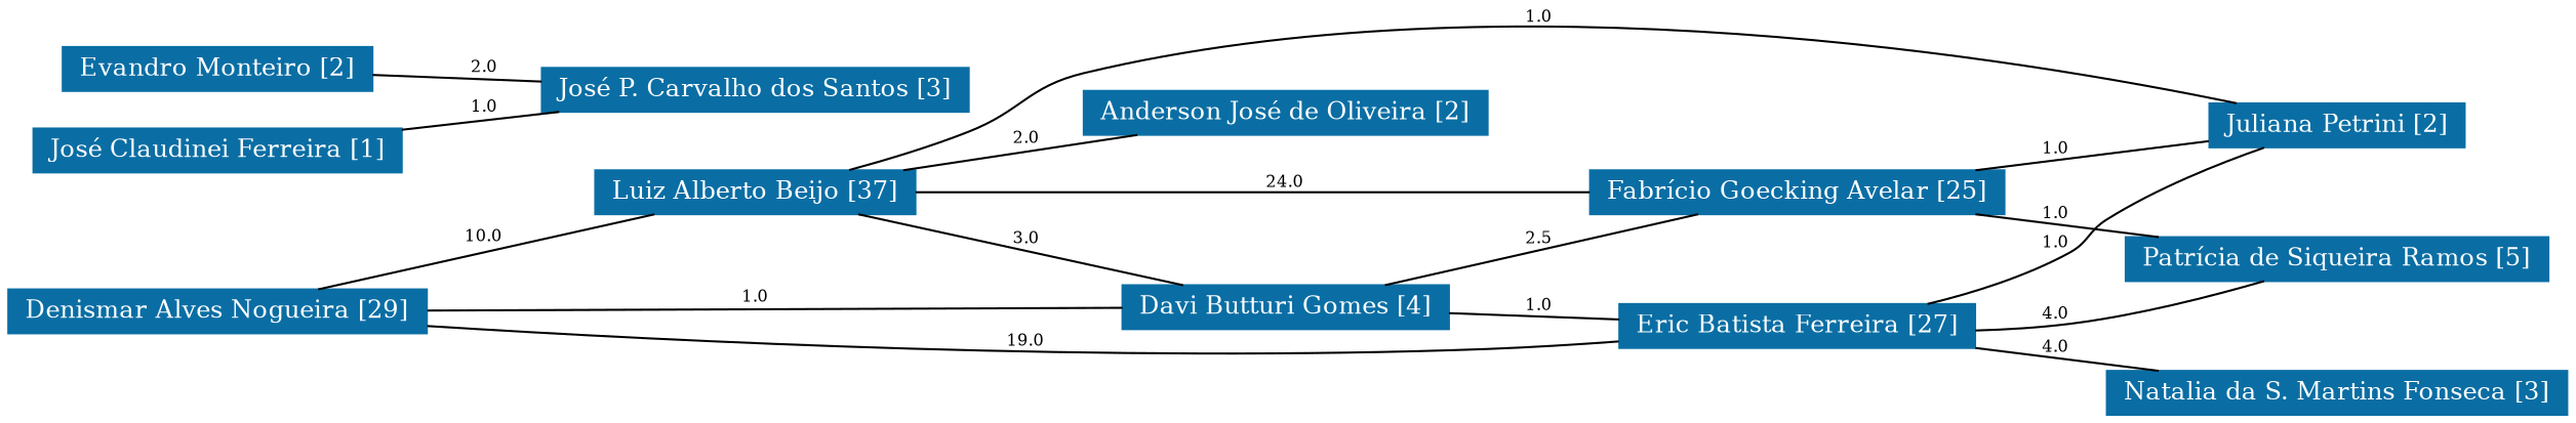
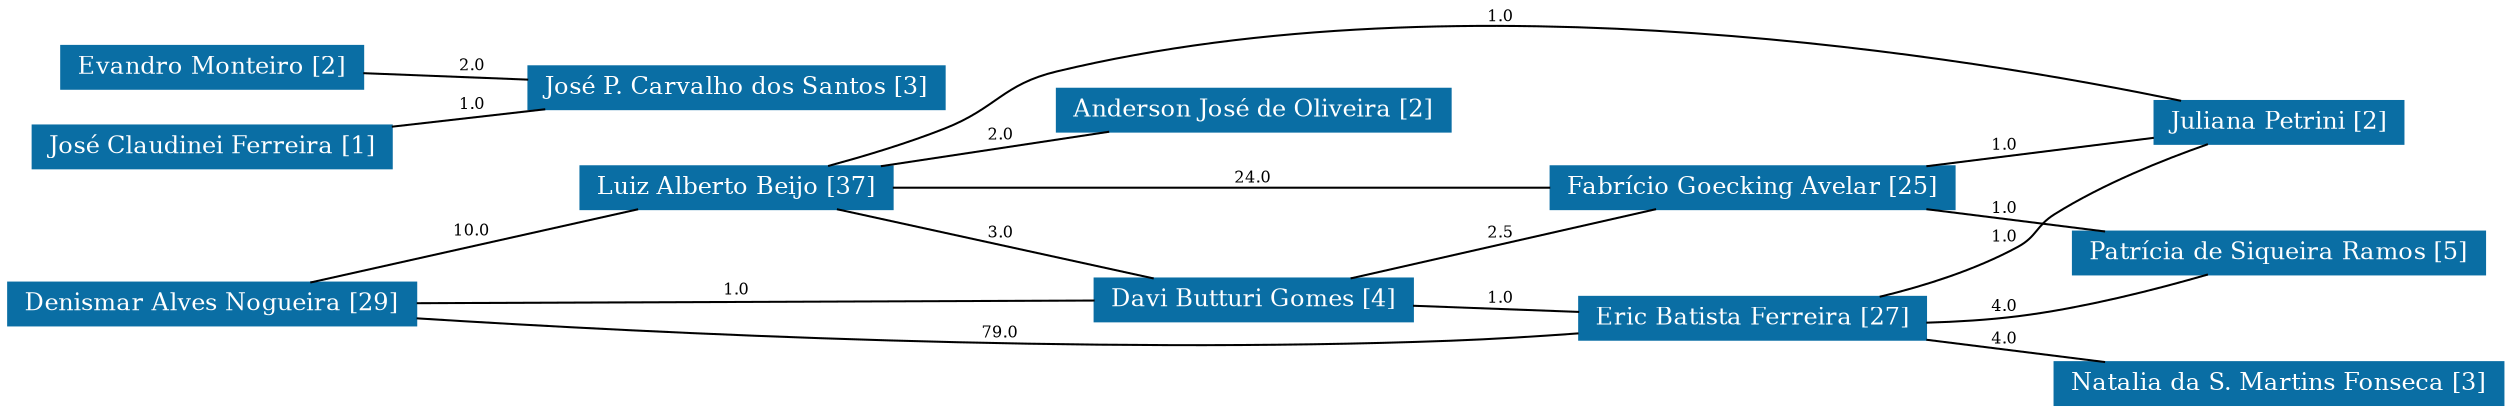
  strict graph {
    rankdir=LR
    node [color="#0A6EA4" fontcolor="#FFFFFF" fontsize=12 shape=rectangle style=filled]
    edge [fontsize=8]
    n1 [height=0.29167 label="Denismar Alves Nogueira [29]" width=2.2361]
    n2 [height=0.29167 label="Luiz Alberto Beijo [37]" width=1.7778]
    n3 [height=0.29167 label="Davi Butturi Gomes [4]" width=1.8056]
    n4 [height=0.29167 label="Eric Batista Ferreira [27]" width=1.8889]
    n5 [height=0.29167 label="Fabrício Goecking Avelar [25]" width=2.2222]
    n6 [height=0.29167 label="Juliana Petrini [2]" width=1.4028]
    n7 [height=0.29167 label="Anderson José de Oliveira [2]" width=2.1944]
    n8 [height=0.29167 label="Patrícia de Siqueira Ramos [5]" width=2.2361]
    n9 [height=0.29167 label="Natalia da S. Martins Fonseca [3]" width=2.4444]
    n10 [height=0.29167 label="Evandro Monteiro [2]" width=1.6667]
    n11 [height=0.29167 label="José P. Carvalho dos Santos [3]" width=2.3056]
    n12 [height=0.29167 label="José Claudinei Ferreira [1]" width=1.9861]
    n1 -- n2 [label=10.0]
    n1 -- n3 [label=1.0]
-   n1 -- n4 [label=19.0]
+   n1 -- n4 [label=79.0]
    n2 -- n3 [label=3.0]
    n2 -- n5 [label=24.0]
    n2 -- n6 [label=1.0]
    n2 -- n7 [label=2.0]
    n3 -- n4 [label=1.0]
    n3 -- n5 [label=2.5]
    n4 -- n6 [label=1.0]
    n4 -- n8 [label=4.0]
    n4 -- n9 [label=4.0]
    n5 -- n6 [label=1.0]
    n5 -- n8 [label=1.0]
    n10 -- n11 [label=2.0]
    n12 -- n11 [label=1.0]
  }
